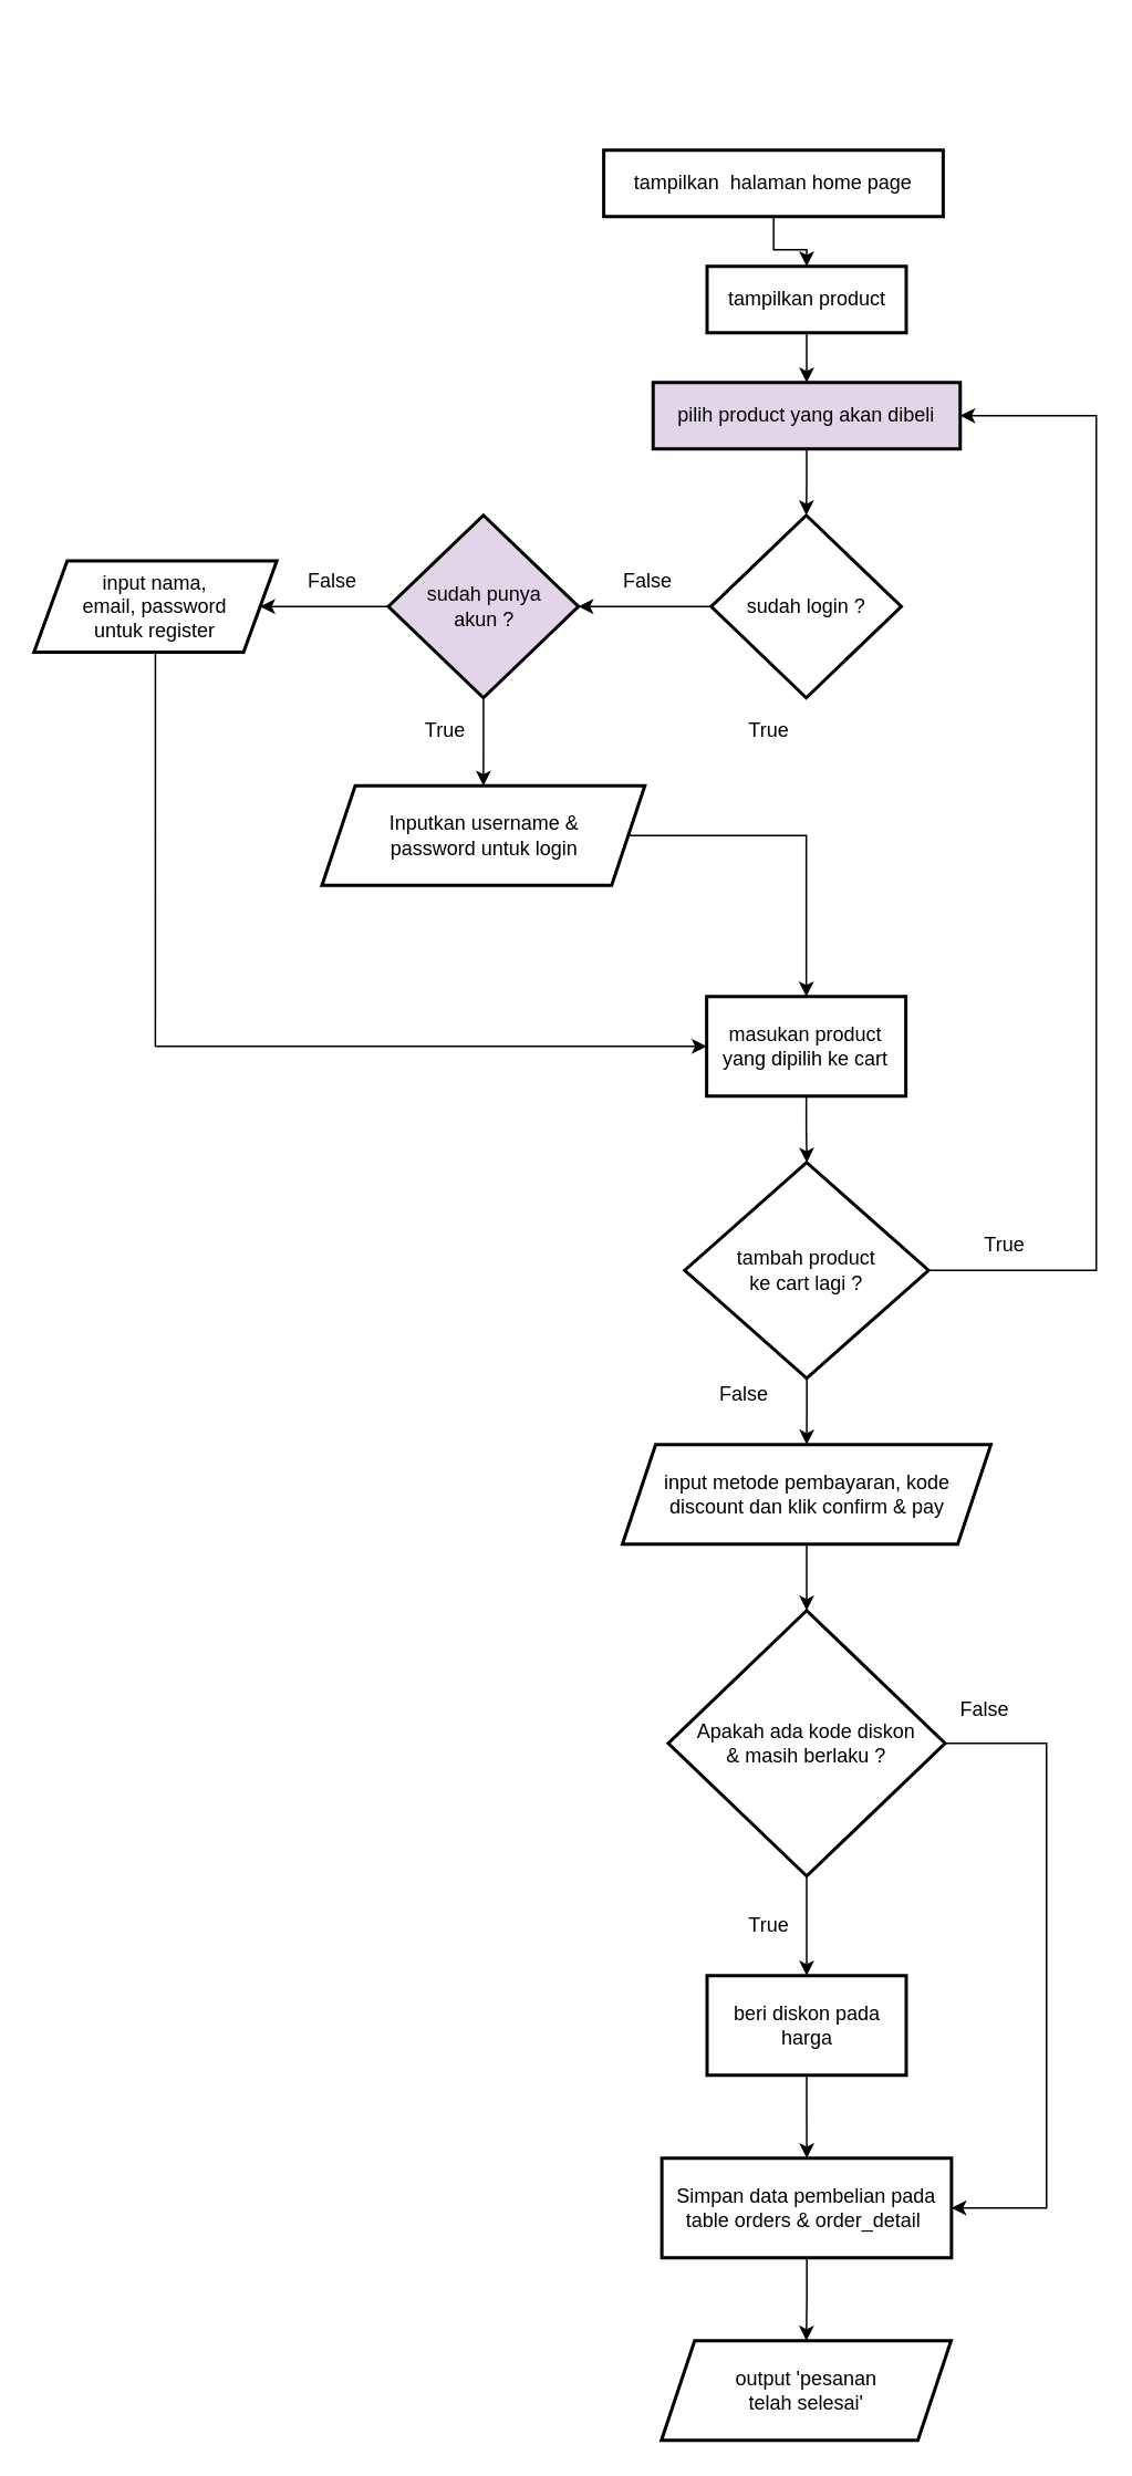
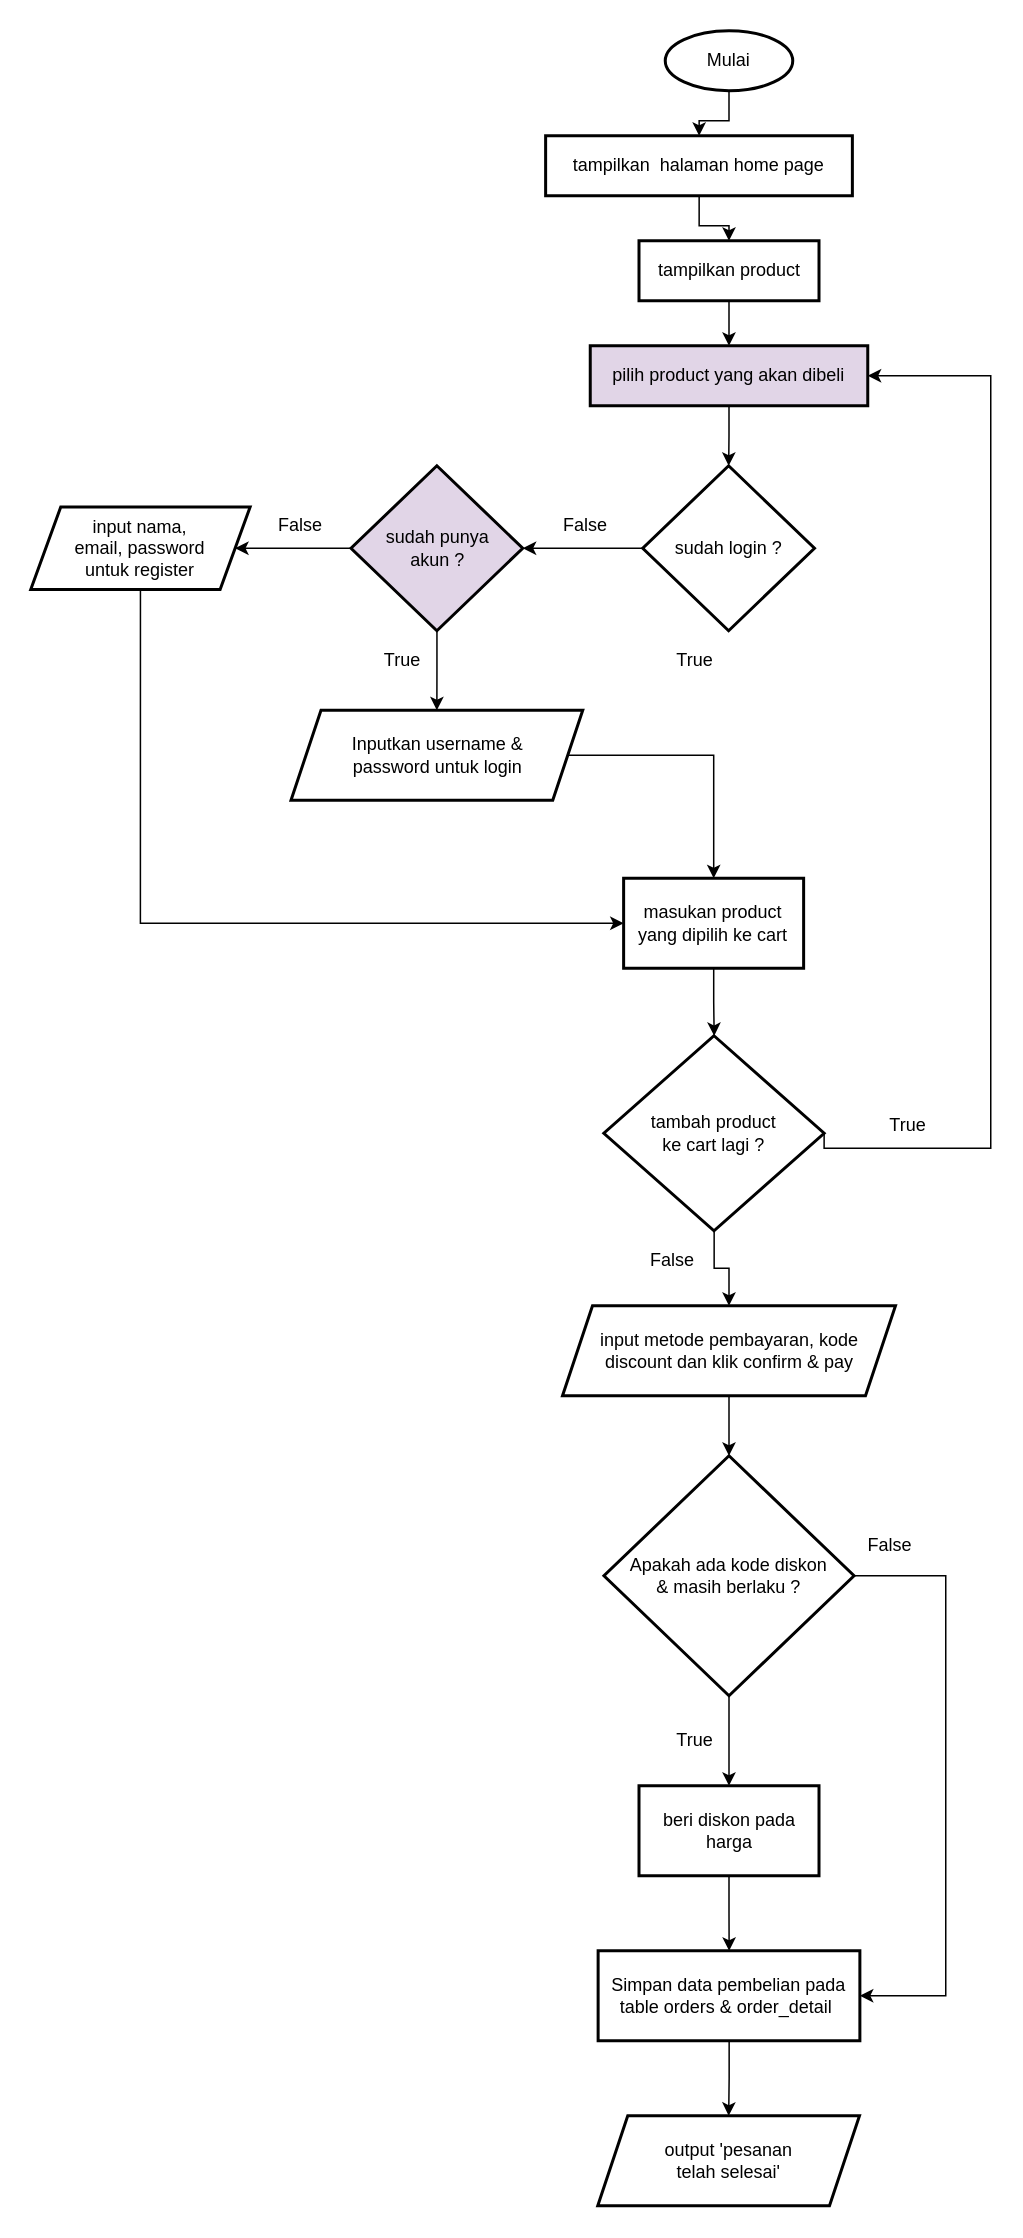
  <mxCell id="0" />
  <mxCell id="1" parent="0" />
+ <mxCell id="2" value="" style="edgeStyle=orthogonalEdgeStyle;rounded=0;orthogonalLoop=1;jettySize=auto;html=1;" edge="1" parent="1" source="3" target="5"><mxGeometry relative="1" as="geometry" /></mxCell>
+ <mxCell id="3" value="Mulai" style="strokeWidth=2;html=1;shape=mxgraph.flowchart.start_1;whiteSpace=wrap;" vertex="1" parent="1"><mxGeometry x="443" y="20" width="85" height="40" as="geometry" /></mxCell>
  <mxCell id="4" value="" style="edgeStyle=orthogonalEdgeStyle;rounded=0;orthogonalLoop=1;jettySize=auto;html=1;" edge="1" parent="1" source="5" target="7"><mxGeometry relative="1" as="geometry" /></mxCell>
  <mxCell id="5" value="tampilkan&amp;nbsp; halaman home page" style="whiteSpace=wrap;html=1;strokeWidth=2;" vertex="1" parent="1"><mxGeometry x="363.25" y="90" width="204.5" height="40" as="geometry" /></mxCell>
  <mxCell id="6" value="" style="edgeStyle=orthogonalEdgeStyle;rounded=0;orthogonalLoop=1;jettySize=auto;html=1;" edge="1" parent="1" source="7" target="9"><mxGeometry relative="1" as="geometry" /></mxCell>
  <mxCell id="7" value="tampilkan product" style="whiteSpace=wrap;html=1;strokeWidth=2;" vertex="1" parent="1"><mxGeometry x="425.5" y="160" width="120" height="40" as="geometry" /></mxCell>
  <mxCell id="8" value="" style="edgeStyle=orthogonalEdgeStyle;rounded=0;orthogonalLoop=1;jettySize=auto;html=1;" edge="1" parent="1" source="9" target="11"><mxGeometry relative="1" as="geometry" /></mxCell>
  <mxCell id="9" value="pilih product yang akan dibeli" style="whiteSpace=wrap;html=1;strokeWidth=2;fillColor=#e1d5e7;" vertex="1" parent="1"><mxGeometry x="393" y="230" width="185" height="40" as="geometry" /></mxCell>
  <mxCell id="10" value="" style="edgeStyle=orthogonalEdgeStyle;rounded=0;orthogonalLoop=1;jettySize=auto;html=1;" edge="1" parent="1" source="11" target="14"><mxGeometry relative="1" as="geometry" /></mxCell>
  <mxCell id="11" value="sudah login ?" style="rhombus;whiteSpace=wrap;html=1;strokeWidth=2;" vertex="1" parent="1"><mxGeometry x="428" y="310" width="114.5" height="110" as="geometry" /></mxCell>
  <mxCell id="12" value="" style="edgeStyle=orthogonalEdgeStyle;rounded=0;orthogonalLoop=1;jettySize=auto;html=1;" edge="1" parent="1" source="14" target="22"><mxGeometry relative="1" as="geometry" /></mxCell>
  <mxCell id="13" style="edgeStyle=orthogonalEdgeStyle;rounded=0;orthogonalLoop=1;jettySize=auto;html=1;entryX=0.5;entryY=0;entryDx=0;entryDy=0;" edge="1" parent="1" source="14" target="18"><mxGeometry relative="1" as="geometry" /></mxCell>
  <mxCell id="14" value="sudah punya &lt;br&gt;akun ?" style="rhombus;whiteSpace=wrap;html=1;strokeWidth=2;fillColor=#e1d5e7;" vertex="1" parent="1"><mxGeometry x="233.5" y="310" width="114.5" height="110" as="geometry" /></mxCell>
  <mxCell id="15" value="False" style="text;html=1;strokeColor=none;fillColor=none;align=center;verticalAlign=middle;whiteSpace=wrap;rounded=0;" vertex="1" parent="1"><mxGeometry x="370" y="340" width="40" height="20" as="geometry" /></mxCell>
  <mxCell id="16" value="False" style="text;html=1;strokeColor=none;fillColor=none;align=center;verticalAlign=middle;whiteSpace=wrap;rounded=0;" vertex="1" parent="1"><mxGeometry x="180" y="340" width="40" height="20" as="geometry" /></mxCell>
  <mxCell id="17" style="edgeStyle=orthogonalEdgeStyle;rounded=0;orthogonalLoop=1;jettySize=auto;html=1;" edge="1" parent="1" source="18" target="24"><mxGeometry relative="1" as="geometry" /></mxCell>
  <mxCell id="18" value="Inputkan username &amp;amp; &lt;br&gt;password untuk login" style="shape=parallelogram;perimeter=parallelogramPerimeter;whiteSpace=wrap;html=1;fixedSize=1;strokeWidth=2;" vertex="1" parent="1"><mxGeometry x="193.5" y="473" width="194.5" height="60" as="geometry" /></mxCell>
  <mxCell id="19" value="True" style="text;html=1;strokeColor=none;fillColor=none;align=center;verticalAlign=middle;whiteSpace=wrap;rounded=0;" vertex="1" parent="1"><mxGeometry x="443" y="430" width="40" height="20" as="geometry" /></mxCell>
  <mxCell id="20" value="True" style="text;html=1;strokeColor=none;fillColor=none;align=center;verticalAlign=middle;whiteSpace=wrap;rounded=0;" vertex="1" parent="1"><mxGeometry x="248" y="430" width="40" height="20" as="geometry" /></mxCell>
  <mxCell id="21" style="edgeStyle=orthogonalEdgeStyle;rounded=0;orthogonalLoop=1;jettySize=auto;html=1;entryX=0;entryY=0.5;entryDx=0;entryDy=0;exitX=0.5;exitY=1;exitDx=0;exitDy=0;" edge="1" parent="1" source="22" target="24"><mxGeometry relative="1" as="geometry" /></mxCell>
  <mxCell id="22" value="input nama, &lt;br&gt;email, password &lt;br&gt;untuk register" style="shape=parallelogram;perimeter=parallelogramPerimeter;whiteSpace=wrap;html=1;fixedSize=1;strokeWidth=2;" vertex="1" parent="1"><mxGeometry x="20" y="337.5" width="146.25" height="55" as="geometry" /></mxCell>
  <mxCell id="23" value="" style="edgeStyle=orthogonalEdgeStyle;rounded=0;orthogonalLoop=1;jettySize=auto;html=1;" edge="1" parent="1" source="24" target="27"><mxGeometry relative="1" as="geometry" /></mxCell>
- <mxCell id="24" value="masukan product yang dipilih ke cart" style="whiteSpace=wrap;html=1;strokeWidth=2;" vertex="1" parent="1"><mxGeometry x="425.25" y="600" width="120" height="60" as="geometry" /></mxCell>
+ <mxCell id="24" value="masukan product yang dipilih ke cart" style="whiteSpace=wrap;html=1;strokeWidth=2;" vertex="1" parent="1"><mxGeometry x="415.25" y="585" width="120" height="60" as="geometry" /></mxCell>
  <mxCell id="25" style="edgeStyle=orthogonalEdgeStyle;rounded=0;orthogonalLoop=1;jettySize=auto;html=1;entryX=1;entryY=0.5;entryDx=0;entryDy=0;exitX=1;exitY=0.5;exitDx=0;exitDy=0;" edge="1" parent="1" source="27" target="9"><mxGeometry relative="1" as="geometry"><Array as="points"><mxPoint x="660" y="765" /><mxPoint x="660" y="250" /></Array></mxGeometry></mxCell>
  <mxCell id="26" value="" style="edgeStyle=orthogonalEdgeStyle;rounded=0;orthogonalLoop=1;jettySize=auto;html=1;" edge="1" parent="1" source="27" target="31"><mxGeometry relative="1" as="geometry" /></mxCell>
- <mxCell id="27" value="tambah product &lt;br&gt;ke cart lagi ?" style="rhombus;whiteSpace=wrap;html=1;strokeWidth=2;" vertex="1" parent="1"><mxGeometry x="412.06" y="700" width="146.87" height="130" as="geometry" /></mxCell>
+ <mxCell id="27" value="tambah product &lt;br&gt;ke cart lagi ?" style="rhombus;whiteSpace=wrap;html=1;strokeWidth=2;" vertex="1" parent="1"><mxGeometry x="402.06" y="690" width="146.87" height="130" as="geometry" /></mxCell>
  <mxCell id="28" value="True" style="text;html=1;strokeColor=none;fillColor=none;align=center;verticalAlign=middle;whiteSpace=wrap;rounded=0;" vertex="1" parent="1"><mxGeometry x="584.75" y="740" width="40" height="20" as="geometry" /></mxCell>
  <mxCell id="29" value="False" style="text;html=1;strokeColor=none;fillColor=none;align=center;verticalAlign=middle;whiteSpace=wrap;rounded=0;" vertex="1" parent="1"><mxGeometry x="428" y="830" width="40" height="20" as="geometry" /></mxCell>
  <mxCell id="30" value="" style="edgeStyle=orthogonalEdgeStyle;rounded=0;orthogonalLoop=1;jettySize=auto;html=1;" edge="1" parent="1" source="31" target="34"><mxGeometry relative="1" as="geometry" /></mxCell>
  <mxCell id="31" value="input metode pembayaran, kode discount dan klik confirm &amp;amp; pay" style="shape=parallelogram;perimeter=parallelogramPerimeter;whiteSpace=wrap;html=1;fixedSize=1;strokeWidth=2;" vertex="1" parent="1"><mxGeometry x="374.5" y="870" width="222" height="60" as="geometry" /></mxCell>
  <mxCell id="32" value="" style="edgeStyle=orthogonalEdgeStyle;rounded=0;orthogonalLoop=1;jettySize=auto;html=1;" edge="1" parent="1" source="34" target="38"><mxGeometry relative="1" as="geometry" /></mxCell>
  <mxCell id="33" style="edgeStyle=orthogonalEdgeStyle;rounded=0;orthogonalLoop=1;jettySize=auto;html=1;entryX=1;entryY=0.5;entryDx=0;entryDy=0;exitX=1;exitY=0.5;exitDx=0;exitDy=0;" edge="1" parent="1" source="34" target="40"><mxGeometry relative="1" as="geometry"><Array as="points"><mxPoint x="630" y="1050" /><mxPoint x="630" y="1330" /></Array></mxGeometry></mxCell>
  <mxCell id="34" value="Apakah ada kode diskon &lt;br&gt;&amp;amp; masih berlaku ?" style="rhombus;whiteSpace=wrap;html=1;strokeWidth=2;" vertex="1" parent="1"><mxGeometry x="402.13" y="970" width="166.75" height="160" as="geometry" /></mxCell>
  <mxCell id="35" value="False" style="text;html=1;strokeColor=none;fillColor=none;align=center;verticalAlign=middle;whiteSpace=wrap;rounded=0;" vertex="1" parent="1"><mxGeometry x="572.75" y="1020" width="40" height="20" as="geometry" /></mxCell>
  <mxCell id="36" value="True" style="text;html=1;strokeColor=none;fillColor=none;align=center;verticalAlign=middle;whiteSpace=wrap;rounded=0;" vertex="1" parent="1"><mxGeometry x="443" y="1150" width="40" height="20" as="geometry" /></mxCell>
  <mxCell id="37" value="" style="edgeStyle=orthogonalEdgeStyle;rounded=0;orthogonalLoop=1;jettySize=auto;html=1;" edge="1" parent="1" source="38" target="40"><mxGeometry relative="1" as="geometry" /></mxCell>
  <mxCell id="38" value="beri diskon pada harga" style="whiteSpace=wrap;html=1;strokeWidth=2;" vertex="1" parent="1"><mxGeometry x="425.505" y="1190" width="120" height="60" as="geometry" /></mxCell>
  <mxCell id="39" value="" style="edgeStyle=orthogonalEdgeStyle;rounded=0;orthogonalLoop=1;jettySize=auto;html=1;" edge="1" parent="1" source="40" target="41"><mxGeometry relative="1" as="geometry" /></mxCell>
  <mxCell id="40" value="Simpan data pembelian pada table orders &amp;amp; order_detail&amp;nbsp;" style="whiteSpace=wrap;html=1;strokeWidth=2;" vertex="1" parent="1"><mxGeometry x="398.25" y="1300" width="174.5" height="60" as="geometry" /></mxCell>
  <mxCell id="41" value="output 'pesanan &lt;br&gt;telah selesai'" style="shape=parallelogram;perimeter=parallelogramPerimeter;whiteSpace=wrap;html=1;fixedSize=1;strokeWidth=2;" vertex="1" parent="1"><mxGeometry x="398" y="1410" width="174.5" height="60" as="geometry" /></mxCell>
